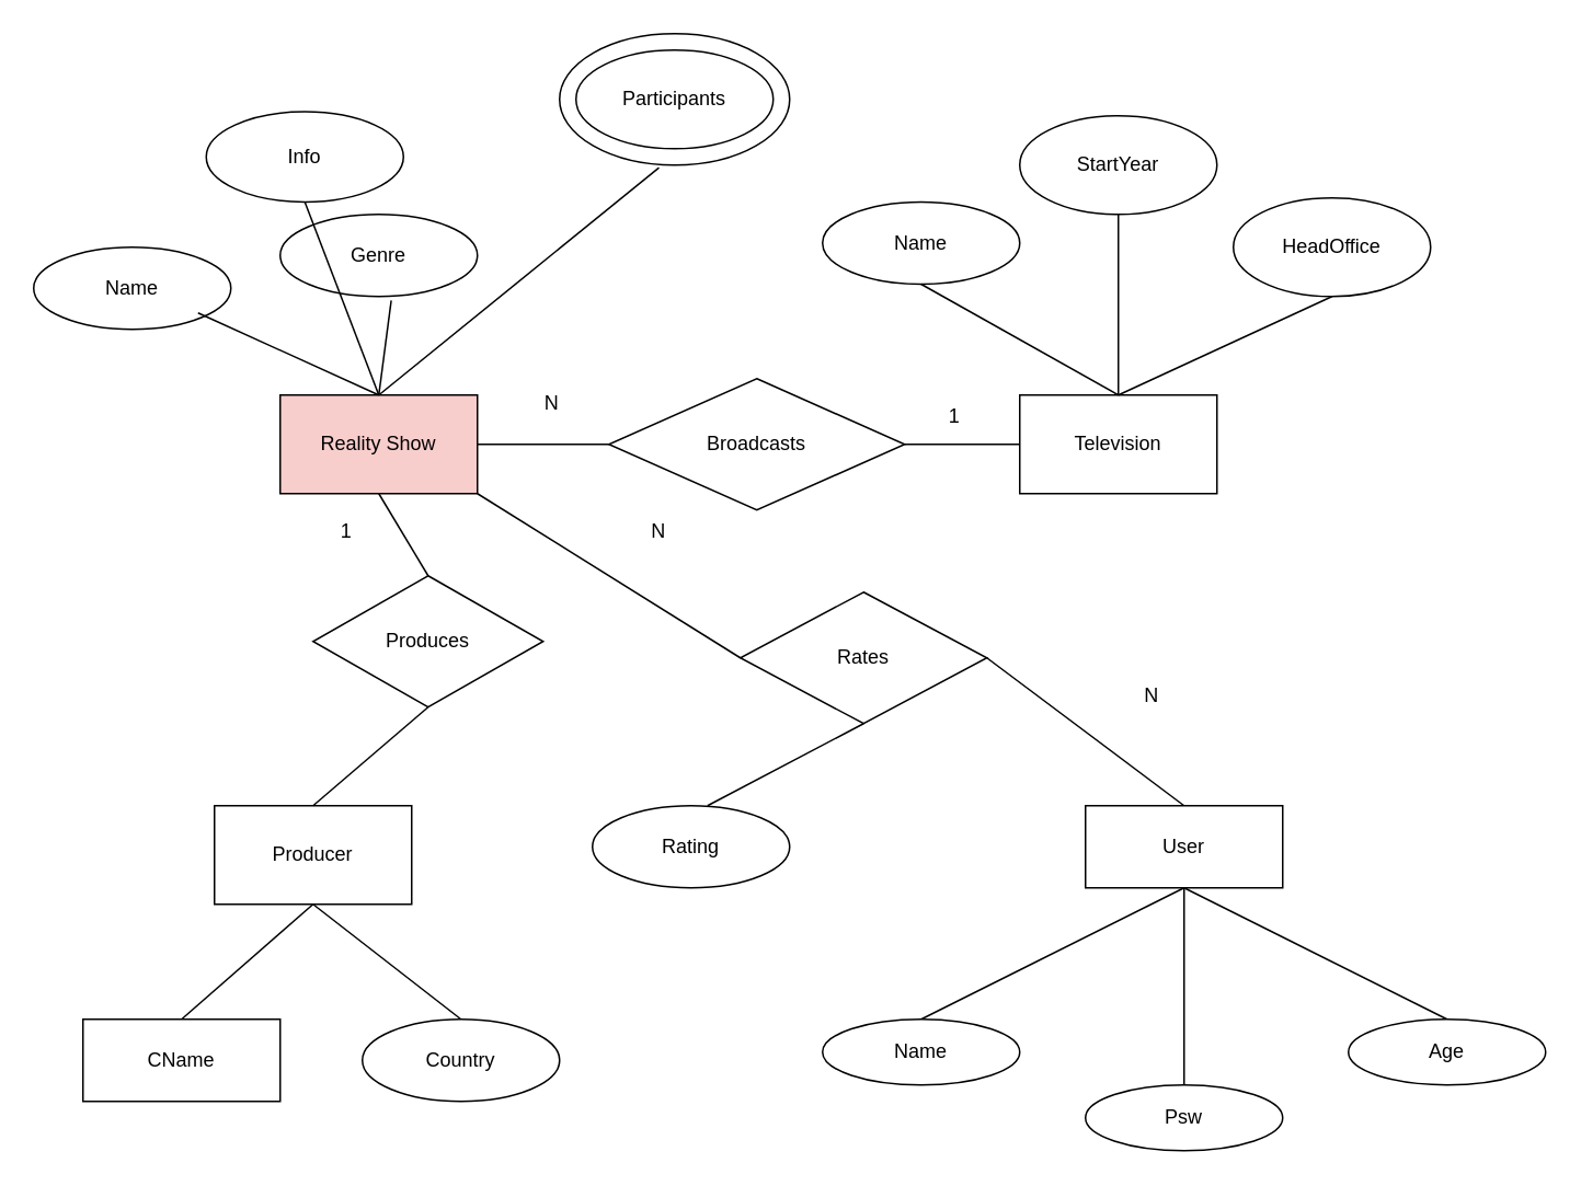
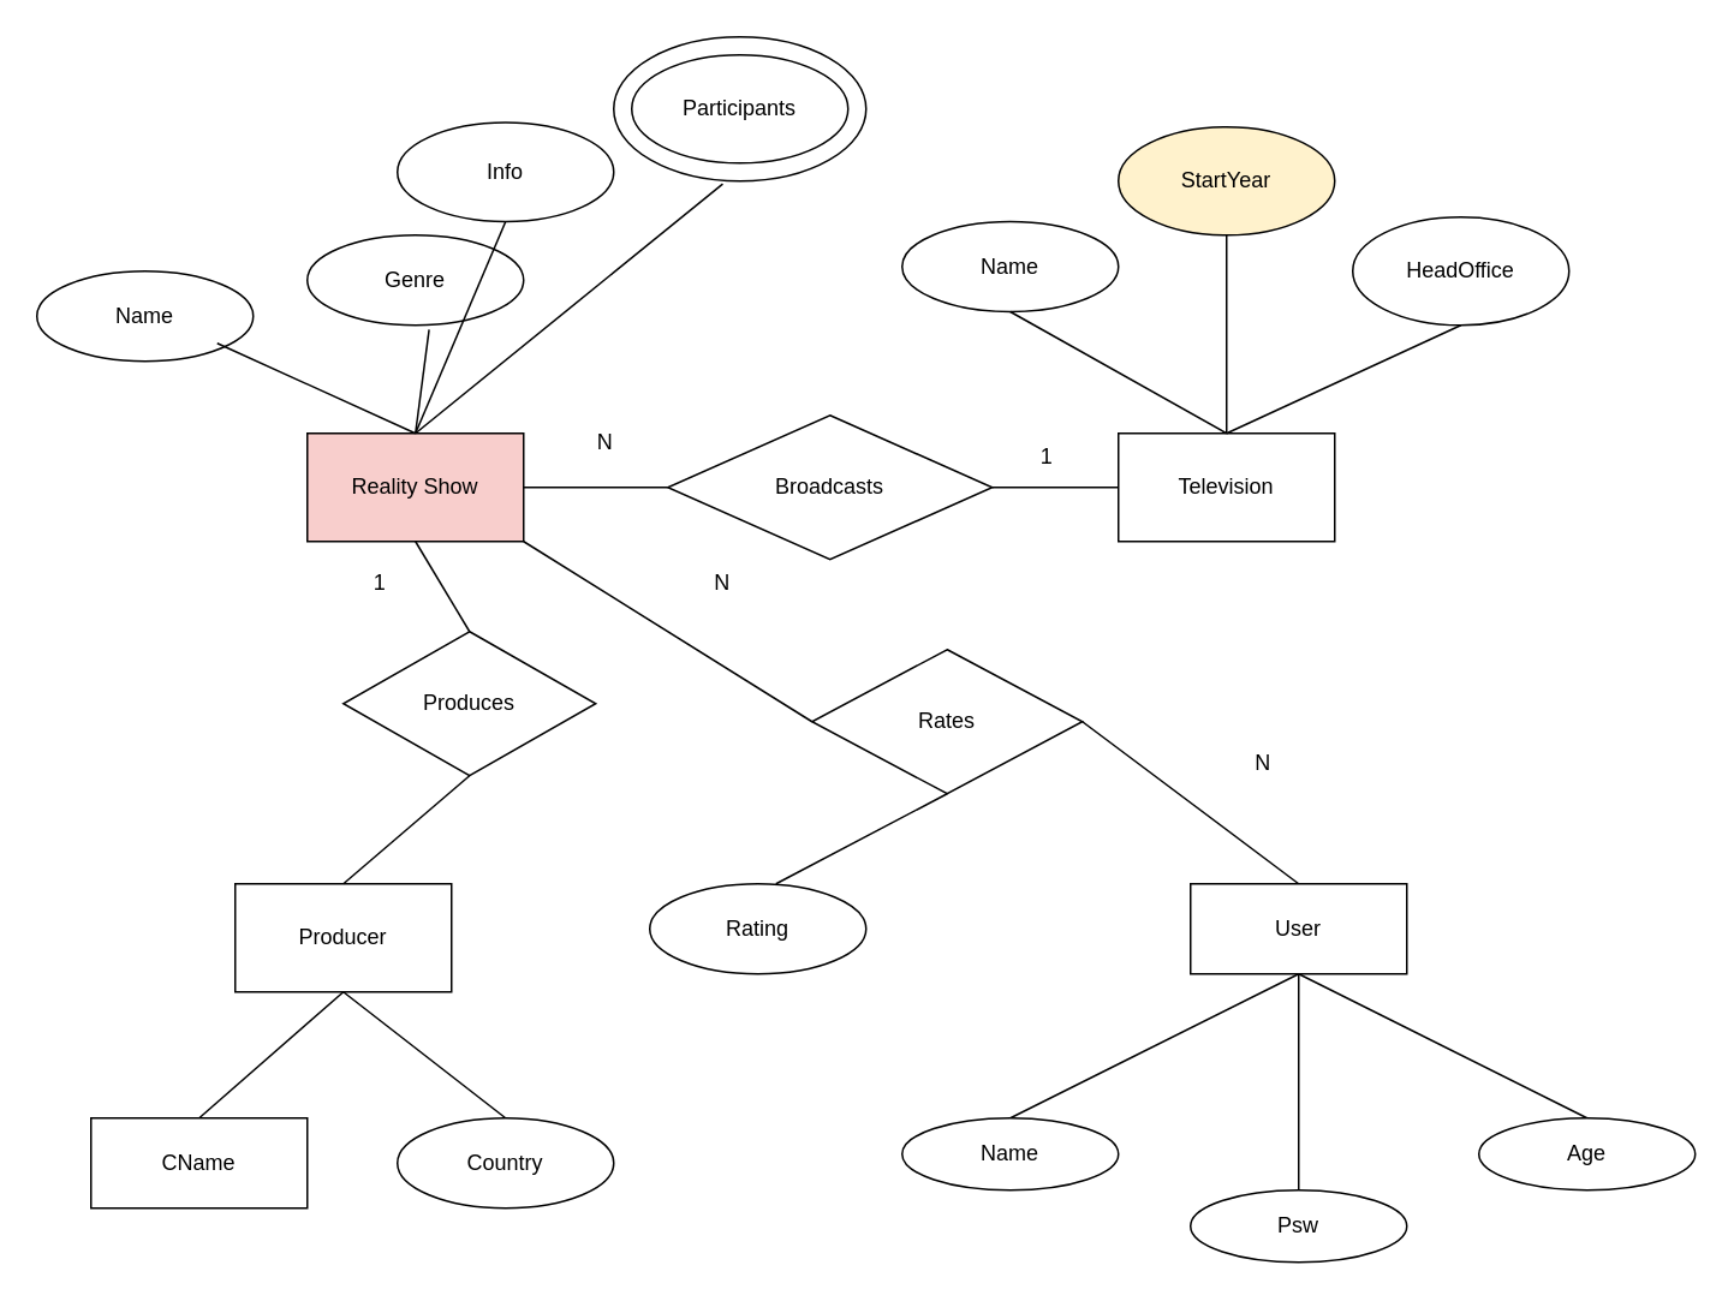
  <mxCell id="0" />
  <mxCell id="1" parent="0" />
  <mxCell id="2" value="Broadcasts" style="rhombus;whiteSpace=wrap;html=1;" parent="1" vertex="1"><mxGeometry x="370" y="230" width="180" height="80" as="geometry" /></mxCell>
  <mxCell id="3" value="" style="endArrow=none;html=1;rounded=0;entryX=0;entryY=0.5;entryDx=0;entryDy=0;" parent="1" target="2" edge="1"><mxGeometry width="50" height="50" relative="1" as="geometry"><mxPoint x="290" y="270" as="sourcePoint" /><mxPoint x="440" y="250" as="targetPoint" /><Array as="points"><mxPoint x="290" y="270" /></Array></mxGeometry></mxCell>
  <mxCell id="4" value="Reality Show" style="rounded=0;whiteSpace=wrap;html=1;fillColor=#f8cecc;" parent="1" vertex="1"><mxGeometry x="170" y="240" width="120" height="60" as="geometry" /></mxCell>
  <mxCell id="5" value="" style="endArrow=none;html=1;rounded=0;" parent="1" target="6" edge="1"><mxGeometry width="50" height="50" relative="1" as="geometry"><mxPoint x="650" y="270" as="sourcePoint" /><mxPoint x="650" y="270" as="targetPoint" /><Array as="points"><mxPoint x="550" y="270" /></Array></mxGeometry></mxCell>
  <mxCell id="6" value="Television" style="rounded=0;whiteSpace=wrap;html=1;" parent="1" vertex="1"><mxGeometry x="620" y="240" width="120" height="60" as="geometry" /></mxCell>
  <mxCell id="7" value="Name" style="ellipse;whiteSpace=wrap;html=1;" parent="1" vertex="1"><mxGeometry x="20" y="150" width="120" height="50" as="geometry" /></mxCell>
  <mxCell id="8" value="" style="endArrow=none;html=1;rounded=0;entryX=0.5;entryY=0;entryDx=0;entryDy=0;" parent="1" target="4" edge="1"><mxGeometry width="50" height="50" relative="1" as="geometry"><mxPoint x="230" y="240" as="sourcePoint" /><mxPoint x="280" y="240" as="targetPoint" /><Array as="points"><mxPoint x="120" y="190" /></Array></mxGeometry></mxCell>
  <mxCell id="9" value="Genre" style="ellipse;whiteSpace=wrap;html=1;" parent="1" vertex="1"><mxGeometry x="170" y="130" width="120" height="50" as="geometry" /></mxCell>
- <mxCell id="10" value="Info" style="ellipse;whiteSpace=wrap;html=1;" parent="1" vertex="1"><mxGeometry x="125" y="67.5" width="120" height="55" as="geometry" /></mxCell>
+ <mxCell id="10" value="Info" style="ellipse;whiteSpace=wrap;html=1;" parent="1" vertex="1"><mxGeometry x="220" y="67.5" width="120" height="55" as="geometry" /></mxCell>
  <mxCell id="11" value="" style="endArrow=none;html=1;rounded=0;entryX=0.5;entryY=1;entryDx=0;entryDy=0;" parent="1" target="10" edge="1"><mxGeometry width="50" height="50" relative="1" as="geometry"><mxPoint x="230" y="240" as="sourcePoint" /><mxPoint x="280" y="190" as="targetPoint" /></mxGeometry></mxCell>
  <mxCell id="12" value="" style="endArrow=none;html=1;rounded=0;entryX=0.563;entryY=1.048;entryDx=0;entryDy=0;entryPerimeter=0;" parent="1" target="9" edge="1"><mxGeometry width="50" height="50" relative="1" as="geometry"><mxPoint x="230" y="240" as="sourcePoint" /><mxPoint x="280" y="190" as="targetPoint" /></mxGeometry></mxCell>
  <mxCell id="13" value="" style="endArrow=none;html=1;rounded=0;entryX=0.432;entryY=1.02;entryDx=0;entryDy=0;entryPerimeter=0;" parent="1" target="14" edge="1"><mxGeometry width="50" height="50" relative="1" as="geometry"><mxPoint x="230" y="240" as="sourcePoint" /><mxPoint x="280" y="190" as="targetPoint" /></mxGeometry></mxCell>
  <mxCell id="14" value="Participants" style="ellipse;whiteSpace=wrap;html=1;" parent="1" vertex="1"><mxGeometry x="340" y="20" width="140" height="80" as="geometry" /></mxCell>
  <mxCell id="15" value="Participants" style="ellipse;whiteSpace=wrap;html=1;" parent="1" vertex="1"><mxGeometry x="350" y="30" width="120" height="60" as="geometry" /></mxCell>
  <mxCell id="16" value="Name" style="ellipse;whiteSpace=wrap;html=1;" parent="1" vertex="1"><mxGeometry x="500" y="122.5" width="120" height="50" as="geometry" /></mxCell>
  <mxCell id="17" value="" style="endArrow=none;html=1;rounded=0;entryX=0.5;entryY=1;entryDx=0;entryDy=0;" parent="1" target="16" edge="1"><mxGeometry width="50" height="50" relative="1" as="geometry"><mxPoint x="680" y="240" as="sourcePoint" /><mxPoint x="730" y="190" as="targetPoint" /></mxGeometry></mxCell>
- <mxCell id="18" value="StartYear" style="ellipse;whiteSpace=wrap;html=1;" parent="1" vertex="1"><mxGeometry x="620" y="70" width="120" height="60" as="geometry" /></mxCell>
+ <mxCell id="18" value="StartYear" style="ellipse;whiteSpace=wrap;html=1;fillColor=#fff2cc;" parent="1" vertex="1"><mxGeometry x="620" y="70" width="120" height="60" as="geometry" /></mxCell>
  <mxCell id="19" value="" style="endArrow=none;html=1;rounded=0;entryX=0.5;entryY=1;entryDx=0;entryDy=0;" parent="1" target="18" edge="1"><mxGeometry width="50" height="50" relative="1" as="geometry"><mxPoint x="680" y="240" as="sourcePoint" /><mxPoint x="730" y="190" as="targetPoint" /></mxGeometry></mxCell>
  <mxCell id="20" value="HeadOffice" style="ellipse;whiteSpace=wrap;html=1;" parent="1" vertex="1"><mxGeometry x="750" y="120" width="120" height="60" as="geometry" /></mxCell>
  <mxCell id="21" value="" style="endArrow=none;html=1;rounded=0;entryX=0.5;entryY=1;entryDx=0;entryDy=0;" parent="1" target="20" edge="1"><mxGeometry width="50" height="50" relative="1" as="geometry"><mxPoint x="680" y="240" as="sourcePoint" /><mxPoint x="730" y="190" as="targetPoint" /></mxGeometry></mxCell>
  <mxCell id="22" value="Produces" style="rhombus;whiteSpace=wrap;html=1;" parent="1" vertex="1"><mxGeometry x="190" y="350" width="140" height="80" as="geometry" /></mxCell>
  <mxCell id="23" value="" style="endArrow=none;html=1;rounded=0;exitX=0.5;exitY=0;exitDx=0;exitDy=0;" parent="1" source="22" edge="1"><mxGeometry width="50" height="50" relative="1" as="geometry"><mxPoint x="180" y="350" as="sourcePoint" /><mxPoint x="230" y="300" as="targetPoint" /></mxGeometry></mxCell>
  <mxCell id="24" value="Producer" style="rounded=0;whiteSpace=wrap;html=1;" parent="1" vertex="1"><mxGeometry x="130" y="490" width="120" height="60" as="geometry" /></mxCell>
  <mxCell id="25" value="" style="endArrow=none;html=1;rounded=0;exitX=0.5;exitY=0;exitDx=0;exitDy=0;" parent="1" source="24" edge="1"><mxGeometry width="50" height="50" relative="1" as="geometry"><mxPoint x="210" y="480" as="sourcePoint" /><mxPoint x="260" y="430" as="targetPoint" /></mxGeometry></mxCell>
  <mxCell id="26" value="" style="endArrow=none;html=1;rounded=0;exitX=0.5;exitY=0;exitDx=0;exitDy=0;" parent="1" source="29" edge="1"><mxGeometry width="50" height="50" relative="1" as="geometry"><mxPoint x="240" y="600" as="sourcePoint" /><mxPoint x="190" y="550" as="targetPoint" /></mxGeometry></mxCell>
  <mxCell id="27" value="" style="endArrow=none;html=1;rounded=0;exitX=0.5;exitY=0;exitDx=0;exitDy=0;" parent="1" source="28" edge="1"><mxGeometry width="50" height="50" relative="1" as="geometry"><mxPoint x="140" y="600" as="sourcePoint" /><mxPoint x="190" y="550" as="targetPoint" /></mxGeometry></mxCell>
  <mxCell id="28" value="CName" style="whiteSpace=wrap;html=1;rounded=0;" parent="1" vertex="1"><mxGeometry x="50" y="620" width="120" height="50" as="geometry" /></mxCell>
  <mxCell id="29" value="Country" style="ellipse;whiteSpace=wrap;html=1;" parent="1" vertex="1"><mxGeometry x="220" y="620" width="120" height="50" as="geometry" /></mxCell>
  <mxCell id="30" value="" style="endArrow=none;html=1;rounded=0;exitX=0;exitY=0.5;exitDx=0;exitDy=0;" parent="1" source="31" edge="1"><mxGeometry width="50" height="50" relative="1" as="geometry"><mxPoint x="380" y="380" as="sourcePoint" /><mxPoint x="290" y="300" as="targetPoint" /></mxGeometry></mxCell>
  <mxCell id="31" value="Rates" style="rhombus;whiteSpace=wrap;html=1;" parent="1" vertex="1"><mxGeometry x="450" y="360" width="150" height="80" as="geometry" /></mxCell>
  <mxCell id="32" value="" style="endArrow=none;html=1;rounded=0;entryX=0.5;entryY=1;entryDx=0;entryDy=0;" parent="1" target="31" edge="1"><mxGeometry width="50" height="50" relative="1" as="geometry"><mxPoint x="430" y="490" as="sourcePoint" /><mxPoint x="510" y="460" as="targetPoint" /></mxGeometry></mxCell>
  <mxCell id="33" value="Rating" style="ellipse;whiteSpace=wrap;html=1;" parent="1" vertex="1"><mxGeometry x="360" y="490" width="120" height="50" as="geometry" /></mxCell>
  <mxCell id="34" value="" style="endArrow=none;html=1;rounded=0;" parent="1" edge="1"><mxGeometry width="50" height="50" relative="1" as="geometry"><mxPoint x="720" y="490" as="sourcePoint" /><mxPoint x="600" y="400" as="targetPoint" /></mxGeometry></mxCell>
  <mxCell id="35" value="User" style="rounded=0;whiteSpace=wrap;html=1;" parent="1" vertex="1"><mxGeometry x="660" y="490" width="120" height="50" as="geometry" /></mxCell>
  <mxCell id="36" value="" style="endArrow=none;html=1;rounded=0;exitX=0.5;exitY=0;exitDx=0;exitDy=0;" parent="1" source="37" edge="1"><mxGeometry width="50" height="50" relative="1" as="geometry"><mxPoint x="620" y="620" as="sourcePoint" /><mxPoint x="720" y="540" as="targetPoint" /></mxGeometry></mxCell>
  <mxCell id="37" value="Name" style="ellipse;whiteSpace=wrap;html=1;" parent="1" vertex="1"><mxGeometry x="500" y="620" width="120" height="40" as="geometry" /></mxCell>
  <mxCell id="38" value="" style="endArrow=none;html=1;rounded=0;exitX=0.5;exitY=0;exitDx=0;exitDy=0;" parent="1" source="39" edge="1"><mxGeometry width="50" height="50" relative="1" as="geometry"><mxPoint x="720" y="620" as="sourcePoint" /><mxPoint x="720" y="540" as="targetPoint" /></mxGeometry></mxCell>
  <mxCell id="39" value="Psw" style="ellipse;whiteSpace=wrap;html=1;" parent="1" vertex="1"><mxGeometry x="660" y="660" width="120" height="40" as="geometry" /></mxCell>
  <mxCell id="40" value="" style="endArrow=none;html=1;rounded=0;exitX=0.5;exitY=0;exitDx=0;exitDy=0;" parent="1" source="41" edge="1"><mxGeometry width="50" height="50" relative="1" as="geometry"><mxPoint x="850" y="620" as="sourcePoint" /><mxPoint x="720" y="540" as="targetPoint" /></mxGeometry></mxCell>
  <mxCell id="41" value="Age" style="ellipse;whiteSpace=wrap;html=1;" parent="1" vertex="1"><mxGeometry x="820" y="620" width="120" height="40" as="geometry" /></mxCell>
  <mxCell id="42" value="N" style="text;html=1;align=center;verticalAlign=middle;resizable=0;points=[];autosize=1;strokeColor=none;fillColor=none;" parent="1" vertex="1"><mxGeometry x="320" y="230" width="30" height="30" as="geometry" /></mxCell>
  <mxCell id="43" value="1" style="text;html=1;align=center;verticalAlign=middle;resizable=0;points=[];autosize=1;strokeColor=none;fillColor=none;" parent="1" vertex="1"><mxGeometry x="565" y="238" width="30" height="30" as="geometry" /></mxCell>
  <mxCell id="44" value="1" style="text;html=1;align=center;verticalAlign=middle;resizable=0;points=[];autosize=1;strokeColor=none;fillColor=none;" parent="1" vertex="1"><mxGeometry x="195" y="308" width="30" height="30" as="geometry" /></mxCell>
  <mxCell id="45" value="N" style="text;html=1;align=center;verticalAlign=middle;resizable=0;points=[];autosize=1;strokeColor=none;fillColor=none;" parent="1" vertex="1"><mxGeometry x="385" y="308" width="30" height="30" as="geometry" /></mxCell>
  <mxCell id="46" value="N" style="text;html=1;align=center;verticalAlign=middle;resizable=0;points=[];autosize=1;strokeColor=none;fillColor=none;" parent="1" vertex="1"><mxGeometry x="685" y="408" width="30" height="30" as="geometry" /></mxCell>
